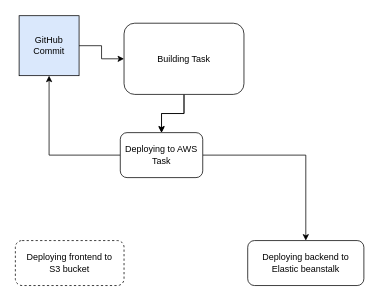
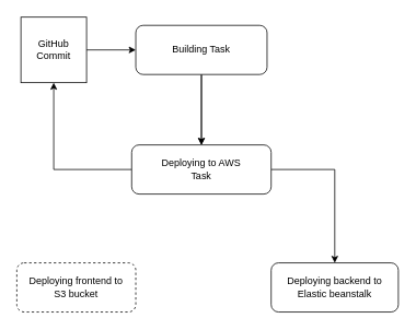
  <mxCell id="0" />
  <mxCell id="1" parent="0" />
  <mxCell id="2" style="edgeStyle=orthogonalEdgeStyle;rounded=0;orthogonalLoop=1;jettySize=auto;html=1;entryX=0;entryY=0.5;entryDx=0;entryDy=0;" edge="1" parent="1" source="3" target="6"><mxGeometry relative="1" as="geometry" /></mxCell>
- <mxCell id="3" value="GitHub&lt;br&gt;Commit" style="whiteSpace=wrap;html=1;aspect=fixed;fillColor=#dae8fc;" vertex="1" parent="1"><mxGeometry x="25" y="20" width="80" height="80" as="geometry" /></mxCell>
+ <mxCell id="3" value="GitHub&lt;br&gt;Commit" style="whiteSpace=wrap;html=1;aspect=fixed;" vertex="1" parent="1"><mxGeometry x="25" y="20" width="80" height="80" as="geometry" /></mxCell>
  <mxCell id="4" style="edgeStyle=orthogonalEdgeStyle;rounded=0;orthogonalLoop=1;jettySize=auto;html=1;" edge="1" parent="1" source="6" target="9"><mxGeometry relative="1" as="geometry" /></mxCell>
  <mxCell id="5" value="" style="edgeStyle=orthogonalEdgeStyle;rounded=0;orthogonalLoop=1;jettySize=auto;html=1;" edge="1" parent="1" source="6" target="9"><mxGeometry relative="1" as="geometry" /></mxCell>
- <mxCell id="6" value="Building Task" style="rounded=1;whiteSpace=wrap;html=1;" vertex="1" parent="1"><mxGeometry x="165" y="30" width="160" height="95" as="geometry" /></mxCell>
+ <mxCell id="6" value="Building Task" style="rounded=1;whiteSpace=wrap;html=1;" vertex="1" parent="1"><mxGeometry x="165" y="30" width="160" height="60" as="geometry" /></mxCell>
  <mxCell id="7" style="edgeStyle=orthogonalEdgeStyle;rounded=0;orthogonalLoop=1;jettySize=auto;html=1;exitX=0;exitY=0.5;exitDx=0;exitDy=0;" edge="1" parent="1" source="9" target="3"><mxGeometry relative="1" as="geometry" /></mxCell>
  <mxCell id="8" style="edgeStyle=orthogonalEdgeStyle;rounded=0;orthogonalLoop=1;jettySize=auto;html=1;exitX=1;exitY=0.5;exitDx=0;exitDy=0;entryX=0.5;entryY=0;entryDx=0;entryDy=0;" edge="1" parent="1" source="9" target="11"><mxGeometry relative="1" as="geometry" /></mxCell>
- <mxCell id="9" value="Deploying to AWS&lt;br&gt;Task" style="rounded=1;whiteSpace=wrap;html=1;" vertex="1" parent="1"><mxGeometry x="160" y="176" width="110" height="60" as="geometry" /></mxCell>
+ <mxCell id="9" value="Deploying to AWS&lt;br&gt;Task" style="rounded=1;whiteSpace=wrap;html=1;" vertex="1" parent="1"><mxGeometry x="160" y="176" width="170" height="60" as="geometry" /></mxCell>
  <mxCell id="10" value="Deploying frontend to&lt;br&gt;S3 bucket" style="rounded=1;whiteSpace=wrap;html=1;dashed=1;" vertex="1" parent="1"><mxGeometry x="20" y="320" width="145" height="60" as="geometry" /></mxCell>
  <mxCell id="11" value="Deploying backend to Elastic beanstalk" style="rounded=1;whiteSpace=wrap;html=1;" vertex="1" parent="1"><mxGeometry x="330" y="320" width="155" height="60" as="geometry" /></mxCell>
